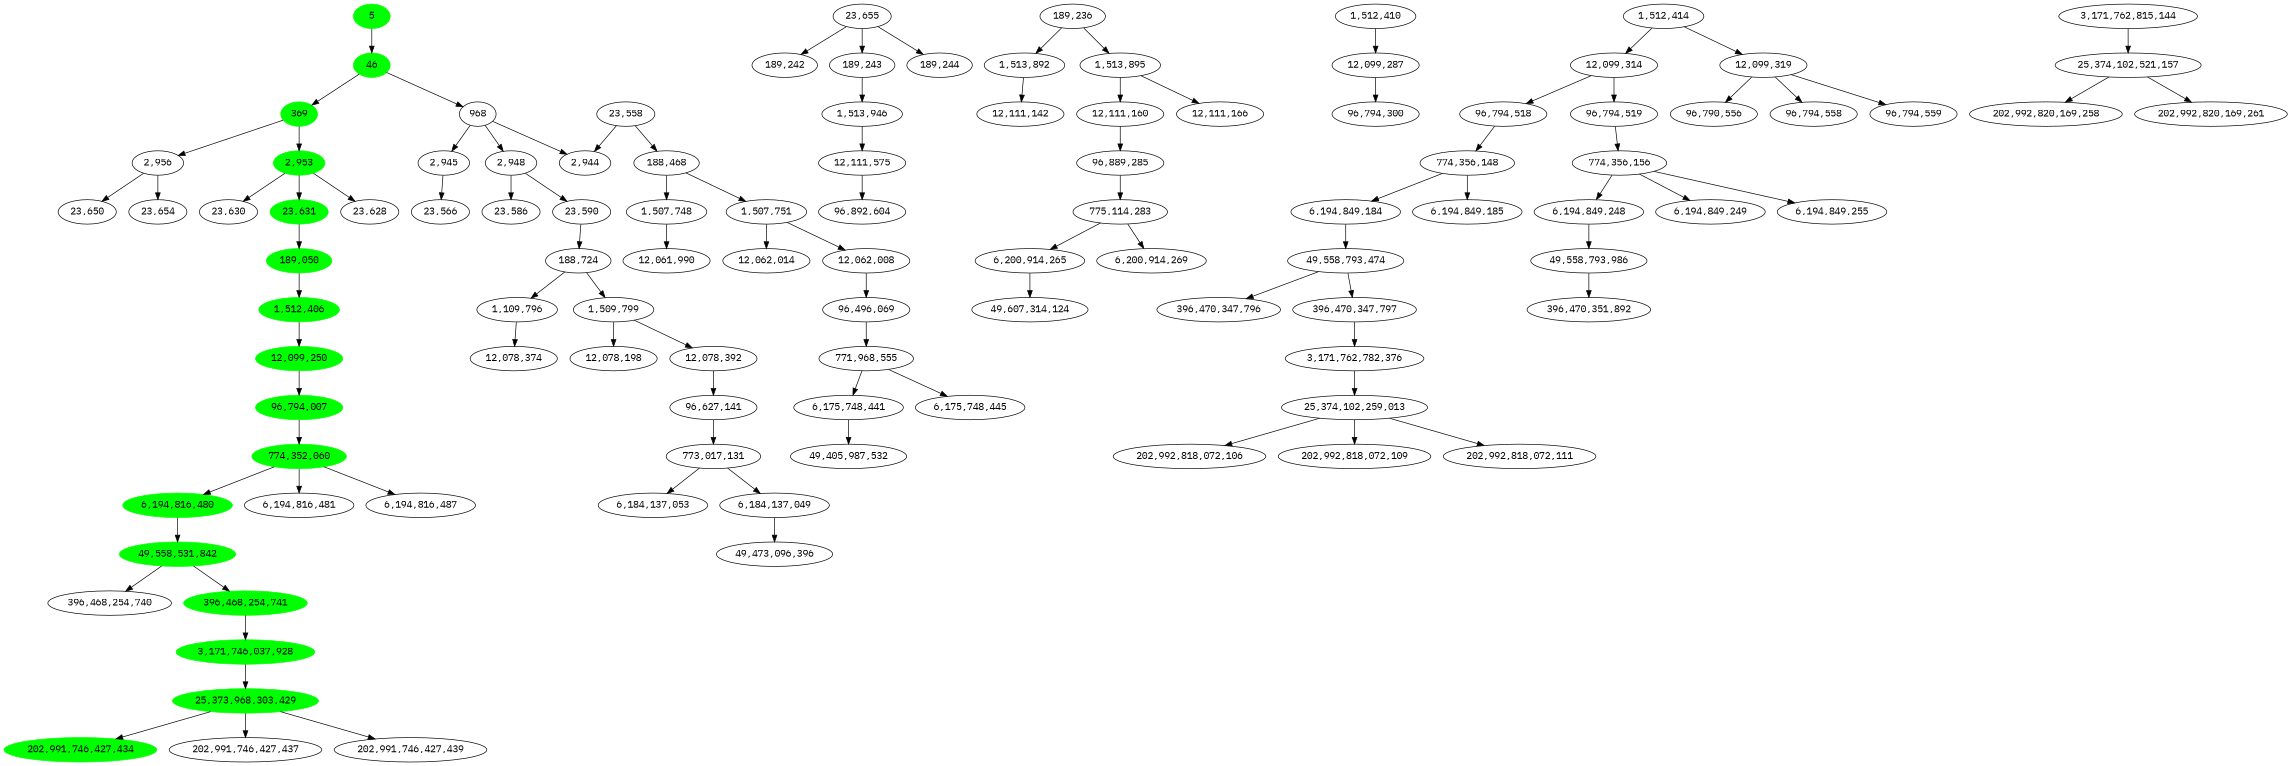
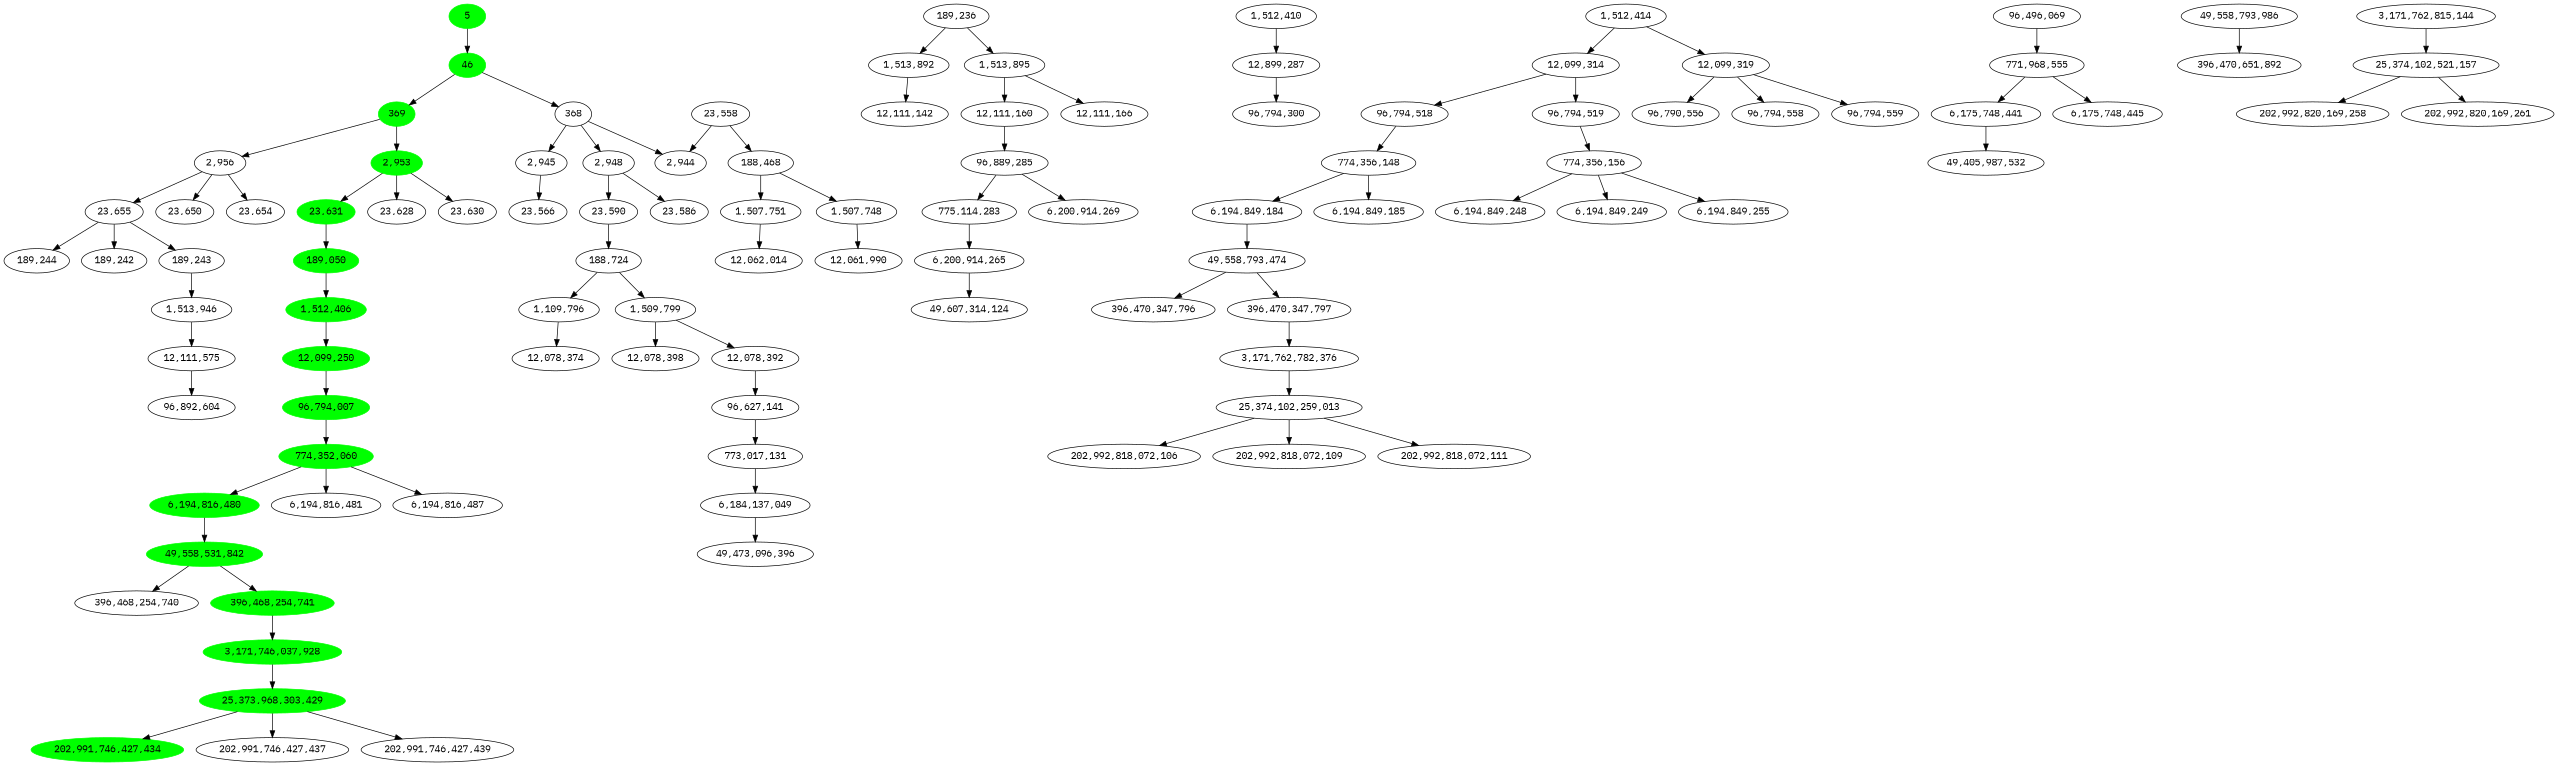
  digraph {
    fontname="IBM Plex Mono"
    rankdir=TB
    node [fontname="IBM Plex Mono"]
    edge [fontname="IBM Plex Mono"]
    5 [color=green style=filled]
    46 [color=green style=filled]
-   368 [label=968]
+   368
    369 [color=green style=filled]
    "2,944"
    "2,945"
    "2,948"
    "2,953" [color=green style=filled]
    "2,956"
    "23,566"
    "23,586"
    "23,590"
    "23,628"
    "23,630"
    "23,631" [color=green style=filled]
    "23,650"
    "23,654"
    "23,655"
    "23,558"
    "188,468"
    "188,724"
    "189,050" [color=green style=filled]
    "189,242"
    "189,243"
    "189,244"
    "1,507,748"
    "1,507,751"
    n28 [label="1,109,796"]
    "1,509,799"
    "1,512,406" [color=green style=filled]
    "189,236"
    "1,513,892"
    "1,513,895"
    "1,513,946"
    "12,061,990"
-   "12,062,008"
    "12,062,014"
    "12,078,374"
    "12,078,392"
-   "12,078,398" [label="12,078,198"]
+   "12,078,398"
    "12,099,250" [color=green style=filled]
    "1,512,410"
-   "12,099,287"
+   "12,099,287" [label="12,899,287"]
    "1,512,414"
    "12,099,314"
    "12,099,319"
    "12,111,142"
    "12,111,160"
    "12,111,166"
    "12,111,575"
    "96,496,069"
    "96,627,141"
    "96,794,007" [color=green style=filled]
    "96,794,300"
    "96,794,518"
    "96,794,519"
    n57 [label="96,790,556"]
    "96,794,558"
    "96,794,559"
    "96,889,285"
    "96,892,604"
    "771,968,555"
    "773,017,131"
    "774,352,060" [color=green style=filled]
    "774,356,148"
    "774,356,156"
    "775,114,283"
    "6,175,748,441"
    "6,175,748,445"
    "6,184,137,049"
-   "6,184,137,053"
    "6,194,816,480" [color=green style=filled]
    "6,194,816,481"
    "6,194,816,487"
    "6,194,849,184"
    "6,194,849,185"
    "6,194,849,248"
    "6,194,849,249"
    "6,194,849,255"
    "6,200,914,265"
    "6,200,914,269"
    "49,405,987,532"
    "49,473,096,396"
    "49,558,531,842" [color=green style=filled]
    "49,558,793,474"
    "49,558,793,986"
    "49,607,314,124"
    "396,468,254,740"
    "396,468,254,741" [color=green style=filled]
    "396,470,347,796"
    "396,470,347,797"
-   "396,470,351,892"
+   "396,470,351,892" [label="396,470,651,892"]
    "3,171,746,037,928" [color=green style=filled]
    "3,171,762,782,376"
    "25,373,968,303,429" [color=green style=filled]
    "25,374,102,259,013"
    "3,171,762,815,144"
    "25,374,102,521,157"
    "202,991,746,427,434" [color=green style=filled]
    "202,991,746,427,437"
    "202,991,746,427,439"
    "202,992,818,072,106"
    "202,992,818,072,109"
    "202,992,818,072,111"
    "202,992,820,169,258"
    "202,992,820,169,261"
    5 -> 46
    46 -> 368
    46 -> 369
    368 -> "2,944"
    368 -> "2,945"
    368 -> "2,948"
    369 -> "2,953"
    369 -> "2,956"
    "2,945" -> "23,566"
    "2,948" -> "23,586"
    "2,948" -> "23,590"
    "2,953" -> "23,628"
    "2,953" -> "23,630"
    "2,953" -> "23,631"
    "2,956" -> "23,650"
    "2,956" -> "23,654"
+   "2,956" -> "23,655"
    "23,590" -> "188,724"
    "23,631" -> "189,050"
    "23,655" -> "189,242"
    "23,655" -> "189,243"
    "23,655" -> "189,244"
    "23,558" -> "2,944"
    "23,558" -> "188,468"
    "188,468" -> "1,507,748"
    "188,468" -> "1,507,751"
    "188,724" -> n28
    "188,724" -> "1,509,799"
    "189,050" -> "1,512,406"
    "189,243" -> "1,513,946"
    "1,507,748" -> "12,061,990"
-   "1,507,751" -> "12,062,008"
    "1,507,751" -> "12,062,014"
    n28 -> "12,078,374"
    "1,509,799" -> "12,078,392"
    "1,509,799" -> "12,078,398"
    "1,512,406" -> "12,099,250"
    "189,236" -> "1,513,892"
    "189,236" -> "1,513,895"
    "1,513,892" -> "12,111,142"
    "1,513,895" -> "12,111,160"
    "1,513,895" -> "12,111,166"
    "1,513,946" -> "12,111,575"
-   "12,062,008" -> "96,496,069"
    "12,078,392" -> "96,627,141"
    "12,099,250" -> "96,794,007"
    "1,512,410" -> "12,099,287"
    "12,099,287" -> "96,794,300"
    "1,512,414" -> "12,099,314"
    "1,512,414" -> "12,099,319"
    "12,099,314" -> "96,794,518"
    "12,099,314" -> "96,794,519"
    "12,099,319" -> n57
    "12,099,319" -> "96,794,558"
    "12,099,319" -> "96,794,559"
    "12,111,160" -> "96,889,285"
    "12,111,575" -> "96,892,604"
    "96,496,069" -> "771,968,555"
    "96,627,141" -> "773,017,131"
    "96,794,007" -> "774,352,060"
    "96,794,518" -> "774,356,148"
    "96,794,519" -> "774,356,156"
    "96,889,285" -> "775,114,283"
    "771,968,555" -> "6,175,748,441"
    "771,968,555" -> "6,175,748,445"
    "773,017,131" -> "6,184,137,049"
-   "773,017,131" -> "6,184,137,053"
    "774,352,060" -> "6,194,816,480"
    "774,352,060" -> "6,194,816,481"
    "774,352,060" -> "6,194,816,487"
    "774,356,148" -> "6,194,849,184"
    "774,356,148" -> "6,194,849,185"
    "774,356,156" -> "6,194,849,248"
    "774,356,156" -> "6,194,849,249"
    "774,356,156" -> "6,194,849,255"
    "775,114,283" -> "6,200,914,265"
-   "775,114,283" -> "6,200,914,269"
+   "96,889,285" -> "6,200,914,269"
    "6,175,748,441" -> "49,405,987,532"
    "6,184,137,049" -> "49,473,096,396"
    "6,194,816,480" -> "49,558,531,842"
    "6,194,849,184" -> "49,558,793,474"
-   "6,194,849,248" -> "49,558,793,986"
    "6,200,914,265" -> "49,607,314,124"
    "49,558,531,842" -> "396,468,254,740"
    "49,558,531,842" -> "396,468,254,741"
    "49,558,793,474" -> "396,470,347,796"
    "49,558,793,474" -> "396,470,347,797"
    "49,558,793,986" -> "396,470,351,892"
    "396,468,254,741" -> "3,171,746,037,928"
    "396,470,347,797" -> "3,171,762,782,376"
    "3,171,746,037,928" -> "25,373,968,303,429"
    "3,171,762,782,376" -> "25,374,102,259,013"
    "25,373,968,303,429" -> "202,991,746,427,434"
    "25,373,968,303,429" -> "202,991,746,427,437"
    "25,373,968,303,429" -> "202,991,746,427,439"
    "25,374,102,259,013" -> "202,992,818,072,106"
    "25,374,102,259,013" -> "202,992,818,072,109"
    "25,374,102,259,013" -> "202,992,818,072,111"
    "3,171,762,815,144" -> "25,374,102,521,157"
    "25,374,102,521,157" -> "202,992,820,169,258"
    "25,374,102,521,157" -> "202,992,820,169,261"
  }
